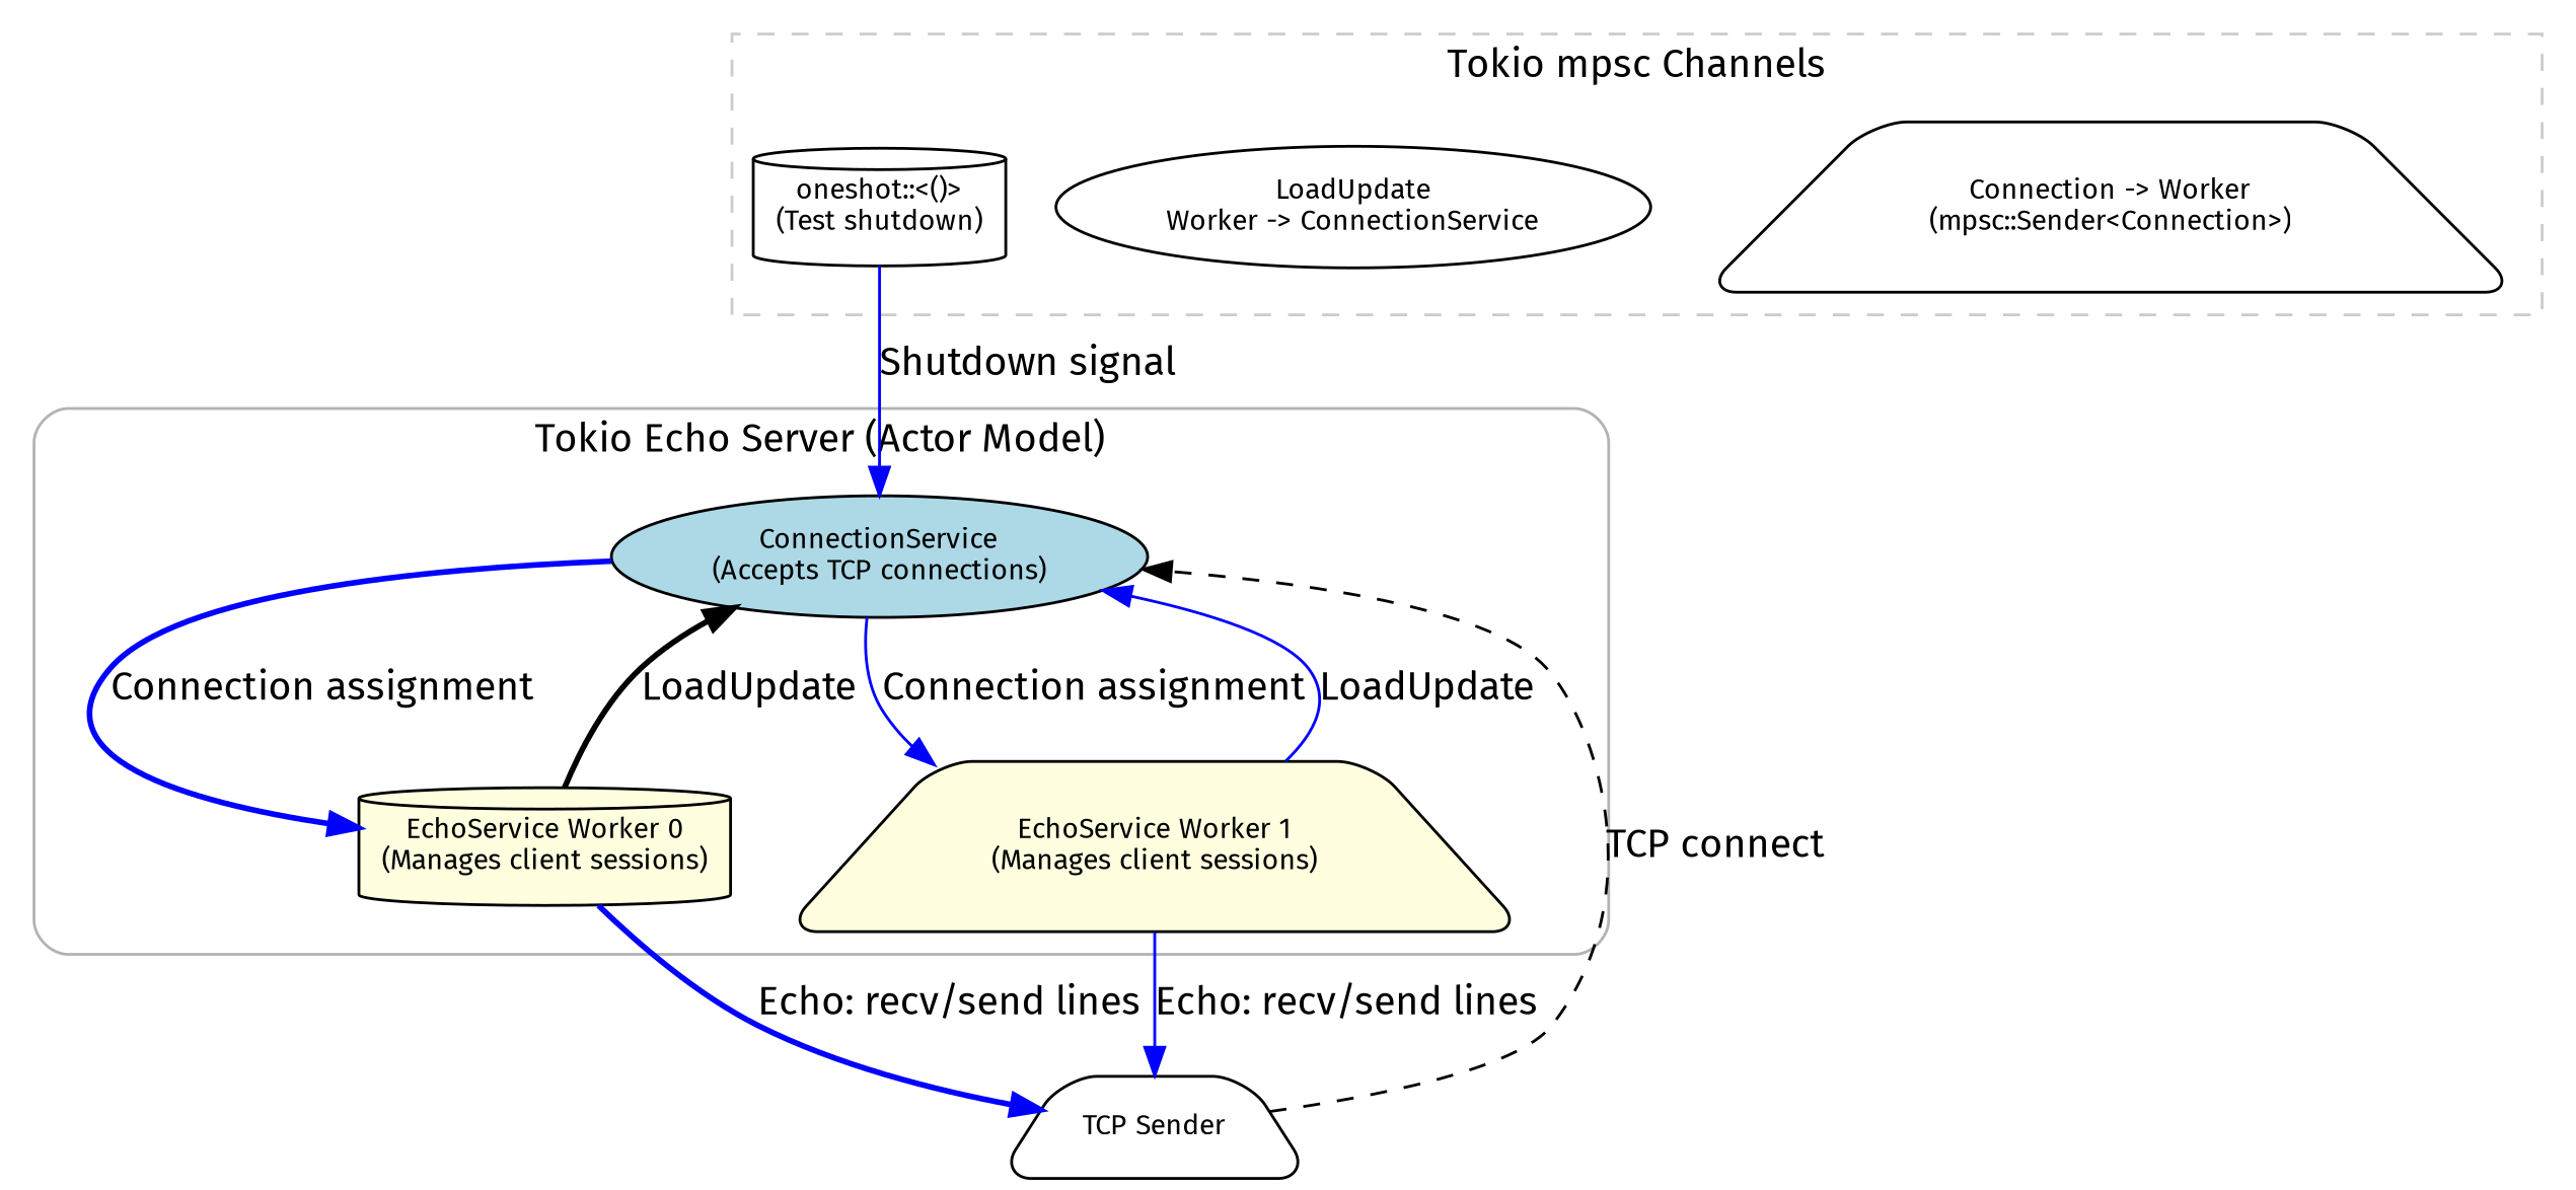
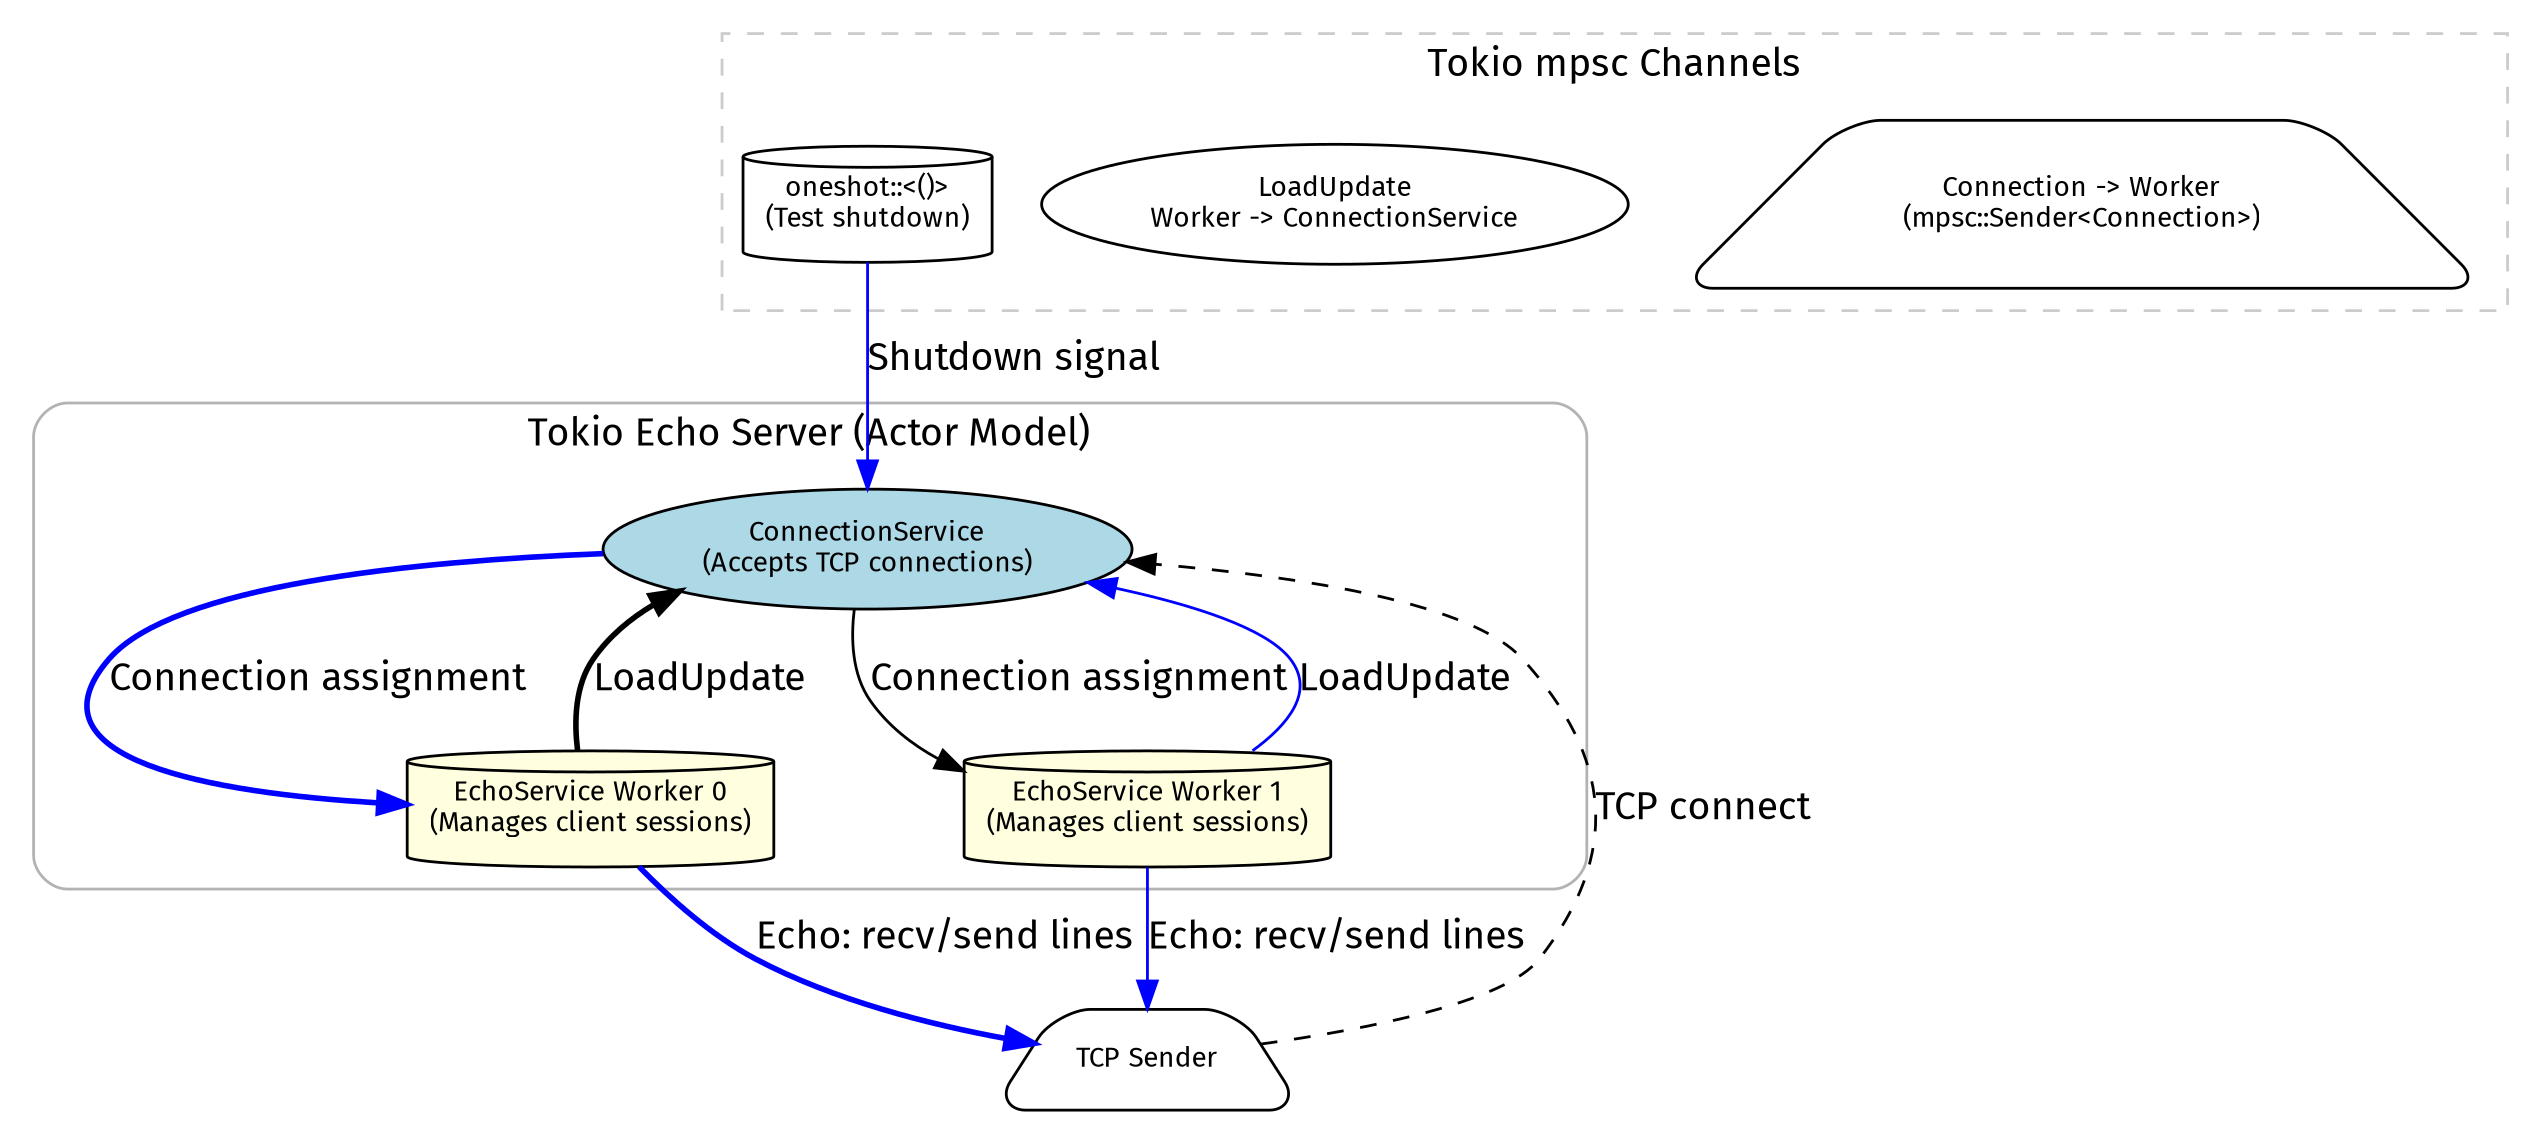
  digraph {
    fontname="Fira Sans"
    rankdir=TB
    node [fillcolor=white fontname="Fira Sans" fontsize=10 shape=trapezium style="rounded,filled"]
    edge [color=blue fontname="Fira Sans" style=solid]
    n1 [fillcolor=lightblue label="ConnectionService\n(Accepts TCP connections)" shape=ellipse]
    n2 [fillcolor=lightyellow label="EchoService Worker 0\n(Manages client sessions)" shape=cylinder]
-   n3 [fillcolor=lightyellow label="EchoService Worker 1\n(Manages client sessions)"]
+   n3 [fillcolor=lightyellow label="EchoService Worker 1\n(Manages client sessions)" shape=cylinder]
    n4 [label="Connection -> Worker\n(mpsc::Sender<Connection>)"]
    n5 [label="LoadUpdate\nWorker -> ConnectionService" shape=ellipse]
    n6 [label="oneshot::<()>\n(Test shutdown)" shape=cylinder]
    n7 [label="TCP Sender"]
    subgraph cluster_1 {
      color=gray70
      label="Tokio Echo Server (Actor Model)"
      style=rounded
      n1
      n2
      n3
    }
    subgraph cluster_2 {
      color=gray80
      label="Tokio mpsc Channels"
      style=dashed
      n4
      n5
      n6
    }
    n1 -> n2 [label="Connection assignment" style=bold]
-   n1 -> n3 [label="Connection assignment"]
+   n1 -> n3 [color=black label="Connection assignment"]
    n2 -> n1 [color=black label=LoadUpdate style=bold]
    n2 -> n7 [label="Echo: recv/send lines" style=bold]
    n3 -> n1 [label=LoadUpdate]
    n3 -> n7 [label="Echo: recv/send lines"]
    n6 -> n1 [label="Shutdown signal"]
    n7 -> n1 [color=black label="TCP connect" style=dashed]
  }
